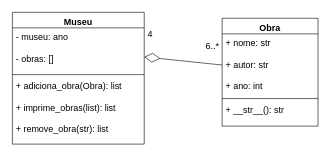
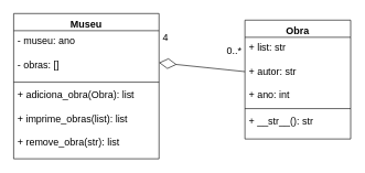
  <mxCell id="0" />
  <mxCell id="1" parent="0" />
  <mxCell id="2" value="Museu" style="swimlane;fontStyle=1;align=center;verticalAlign=top;childLayout=stackLayout;horizontal=1;startSize=26;horizontalStack=0;resizeParent=1;resizeParentMax=0;resizeLast=0;collapsible=1;marginBottom=0;fontSize=15;" vertex="1" parent="1"><mxGeometry x="20" y="20" width="220" height="220" as="geometry" /></mxCell>
  <mxCell id="3" value="- museu: ano&#10;&#10;- obras: []&#10;" style="text;strokeColor=none;fillColor=none;align=left;verticalAlign=top;spacingLeft=4;spacingRight=4;overflow=hidden;rotatable=0;points=[[0,0.5],[1,0.5]];portConstraint=eastwest;fontSize=15;" vertex="1" parent="2"><mxGeometry y="26" width="220" height="74" as="geometry" /></mxCell>
  <mxCell id="4" value="" style="line;strokeWidth=1;fillColor=none;align=left;verticalAlign=middle;spacingTop=-1;spacingLeft=3;spacingRight=3;rotatable=0;labelPosition=right;points=[];portConstraint=eastwest;fontSize=15;" vertex="1" parent="2"><mxGeometry y="100" width="220" height="8" as="geometry" /></mxCell>
  <mxCell id="5" value="+ adiciona_obra(Obra): list&#10;&#10;+ imprime_obras(list): list&#10;&#10;+ remove_obra(str): list&#10;" style="text;strokeColor=none;fillColor=none;align=left;verticalAlign=top;spacingLeft=4;spacingRight=4;overflow=hidden;rotatable=0;points=[[0,0.5],[1,0.5]];portConstraint=eastwest;fontSize=15;" vertex="1" parent="2"><mxGeometry y="108" width="220" height="112" as="geometry" /></mxCell>
  <mxCell id="6" value="Obra" style="swimlane;fontStyle=1;align=center;verticalAlign=top;childLayout=stackLayout;horizontal=1;startSize=26;horizontalStack=0;resizeParent=1;resizeParentMax=0;resizeLast=0;collapsible=1;marginBottom=0;fontSize=15;" vertex="1" parent="1"><mxGeometry x="370" y="30" width="160" height="180" as="geometry" /></mxCell>
- <mxCell id="7" value="+ nome: str&#10;&#10;+ autor: str&#10;&#10;+ ano: int&#10;" style="text;strokeColor=none;fillColor=none;align=left;verticalAlign=top;spacingLeft=4;spacingRight=4;overflow=hidden;rotatable=0;points=[[0,0.5],[1,0.5]];portConstraint=eastwest;fontSize=15;" vertex="1" parent="6"><mxGeometry y="26" width="160" height="104" as="geometry" /></mxCell>
+ <mxCell id="7" value="+ list: str&#10;&#10;+ autor: str&#10;&#10;+ ano: int&#10;" style="text;strokeColor=none;fillColor=none;align=left;verticalAlign=top;spacingLeft=4;spacingRight=4;overflow=hidden;rotatable=0;points=[[0,0.5],[1,0.5]];portConstraint=eastwest;fontSize=15;" vertex="1" parent="6"><mxGeometry y="26" width="160" height="104" as="geometry" /></mxCell>
  <mxCell id="8" value="" style="line;strokeWidth=1;fillColor=none;align=left;verticalAlign=middle;spacingTop=-1;spacingLeft=3;spacingRight=3;rotatable=0;labelPosition=right;points=[];portConstraint=eastwest;fontSize=15;" vertex="1" parent="6"><mxGeometry y="130" width="160" height="8" as="geometry" /></mxCell>
  <mxCell id="9" value="+ __str__(): str&#10;" style="text;strokeColor=none;fillColor=none;align=left;verticalAlign=top;spacingLeft=4;spacingRight=4;overflow=hidden;rotatable=0;points=[[0,0.5],[1,0.5]];portConstraint=eastwest;fontSize=15;" vertex="1" parent="6"><mxGeometry y="138" width="160" height="42" as="geometry" /></mxCell>
- <mxCell id="10" value="6..*" style="text;html=1;strokeColor=none;fillColor=none;align=center;verticalAlign=middle;whiteSpace=wrap;rounded=0;fontSize=15;" vertex="1" parent="1"><mxGeometry x="324" y="60" width="60" height="30" as="geometry" /></mxCell>
+ <mxCell id="10" value="0..*" style="text;html=1;strokeColor=none;fillColor=none;align=center;verticalAlign=middle;whiteSpace=wrap;rounded=0;fontSize=15;" vertex="1" parent="1"><mxGeometry x="324" y="60" width="60" height="30" as="geometry" /></mxCell>
  <mxCell id="11" value="4" style="text;html=1;strokeColor=none;fillColor=none;align=center;verticalAlign=middle;whiteSpace=wrap;rounded=0;fontSize=15;" vertex="1" parent="1"><mxGeometry x="220" y="40" width="60" height="30" as="geometry" /></mxCell>
  <mxCell id="12" value="" style="endArrow=diamondThin;endFill=0;endSize=24;html=1;rounded=0;fontSize=15;exitX=0;exitY=0.5;exitDx=0;exitDy=0;" edge="1" parent="1" source="7" target="3"><mxGeometry width="160" relative="1" as="geometry"><mxPoint x="240" y="180" as="sourcePoint" /><mxPoint x="400" y="180" as="targetPoint" /></mxGeometry></mxCell>
